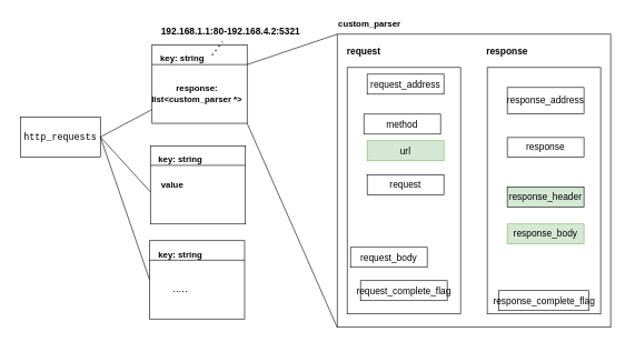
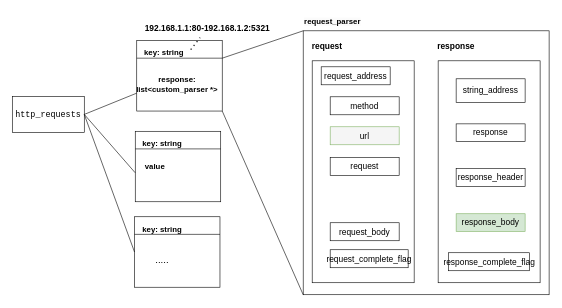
  <mxCell id="0" />
  <mxCell id="1" parent="0" />
  <mxCell id="2" value="" style="rounded=0;whiteSpace=wrap;html=1;" vertex="1" parent="1"><mxGeometry x="505" y="50.63" width="410" height="440" as="geometry" /></mxCell>
- <mxCell id="3" value="&lt;div style=&quot;font-family: &amp;quot;JetBrains Mono&amp;quot;, &amp;quot;Fira Code&amp;quot;, Menlo, Monaco, &amp;quot;Courier New&amp;quot;, monospace, Consolas, &amp;quot;Courier New&amp;quot;, monospace; line-height: 24px;&quot;&gt;&lt;font style=&quot;font-size: 14px;&quot;&gt;http_requests&lt;/font&gt;&lt;/div&gt;" style="rounded=0;whiteSpace=wrap;html=1;" vertex="1" parent="1"><mxGeometry x="30" y="175" width="120" height="60" as="geometry" /></mxCell>
+ <mxCell id="3" value="&lt;div style=&quot;font-family: &amp;quot;JetBrains Mono&amp;quot;, &amp;quot;Fira Code&amp;quot;, Menlo, Monaco, &amp;quot;Courier New&amp;quot;, monospace, Consolas, &amp;quot;Courier New&amp;quot;, monospace; line-height: 24px;&quot;&gt;&lt;font style=&quot;font-size: 14px;&quot;&gt;http_requests&lt;/font&gt;&lt;/div&gt;" style="rounded=0;whiteSpace=wrap;html=1;" vertex="1" parent="1"><mxGeometry x="20" y="160" width="120" height="60" as="geometry" /></mxCell>
  <mxCell id="4" value="" style="rounded=0;whiteSpace=wrap;html=1;" vertex="1" parent="1"><mxGeometry x="520" y="100.63" width="170" height="370" as="geometry" /></mxCell>
  <mxCell id="5" value="" style="rounded=0;whiteSpace=wrap;html=1;" vertex="1" parent="1"><mxGeometry x="730" y="100.63" width="170" height="370" as="geometry" /></mxCell>
  <mxCell id="6" value="&lt;font style=&quot;font-size: 14px;&quot;&gt;&lt;b&gt;request&lt;/b&gt;&lt;/font&gt;" style="text;html=1;strokeColor=none;fillColor=none;align=center;verticalAlign=middle;whiteSpace=wrap;rounded=0;" vertex="1" parent="1"><mxGeometry x="515" y="60.63" width="60" height="30" as="geometry" /></mxCell>
  <mxCell id="7" value="&lt;font style=&quot;font-size: 14px;&quot;&gt;&lt;b&gt;response&lt;/b&gt;&lt;/font&gt;" style="text;html=1;strokeColor=none;fillColor=none;align=center;verticalAlign=middle;whiteSpace=wrap;rounded=0;" vertex="1" parent="1"><mxGeometry x="730" y="60.63" width="60" height="30" as="geometry" /></mxCell>
- <mxCell id="8" value="&lt;font style=&quot;font-size: 14px;&quot;&gt;method&lt;/font&gt;" style="rounded=0;whiteSpace=wrap;html=1;" vertex="1" parent="1"><mxGeometry x="545" y="170.63" width="115" height="30" as="geometry" /></mxCell>
- <mxCell id="9" value="&lt;font style=&quot;font-size: 14px;&quot;&gt;url&lt;/font&gt;" style="rounded=0;whiteSpace=wrap;html=1;fillColor=#d5e8d4;strokeColor=#82b366;" vertex="1" parent="1"><mxGeometry x="550" y="210.63" width="115" height="30" as="geometry" /></mxCell>
- <mxCell id="10" value="&lt;font style=&quot;font-size: 14px;&quot;&gt;request_address&lt;/font&gt;" style="rounded=0;whiteSpace=wrap;html=1;" vertex="1" parent="1"><mxGeometry x="550" y="110.63" width="115" height="30" as="geometry" /></mxCell>
+ <mxCell id="8" value="&lt;font style=&quot;font-size: 14px;&quot;&gt;method&lt;/font&gt;" style="rounded=0;whiteSpace=wrap;html=1;" vertex="1" parent="1"><mxGeometry x="550" y="160.63" width="115" height="30" as="geometry" /></mxCell>
+ <mxCell id="9" value="&lt;font style=&quot;font-size: 14px;&quot;&gt;url&lt;/font&gt;" style="rounded=0;whiteSpace=wrap;html=1;fillColor=#f5f5f5;strokeColor=#82b366;" vertex="1" parent="1"><mxGeometry x="550" y="210.63" width="115" height="30" as="geometry" /></mxCell>
+ <mxCell id="10" value="&lt;font style=&quot;font-size: 14px;&quot;&gt;request_address&lt;/font&gt;" style="rounded=0;whiteSpace=wrap;html=1;" vertex="1" parent="1"><mxGeometry x="535" y="110.63" width="115" height="30" as="geometry" /></mxCell>
  <mxCell id="11" value="&lt;font style=&quot;font-size: 14px;&quot;&gt;request&lt;/font&gt;" style="rounded=0;whiteSpace=wrap;html=1;" vertex="1" parent="1"><mxGeometry x="550" y="261.88" width="115" height="30" as="geometry" /></mxCell>
- <mxCell id="12" value="&lt;font style=&quot;font-size: 14px;&quot;&gt;request_body&lt;/font&gt;" style="rounded=0;whiteSpace=wrap;html=1;" vertex="1" parent="1"><mxGeometry x="525" y="370.63" width="115" height="30" as="geometry" /></mxCell>
- <mxCell id="13" value="&lt;font style=&quot;font-size: 14px;&quot;&gt;request_complete_flag&lt;/font&gt;" style="rounded=0;whiteSpace=wrap;html=1;" vertex="1" parent="1"><mxGeometry x="540" y="420.63" width="130" height="30" as="geometry" /></mxCell>
- <mxCell id="14" value="&lt;font style=&quot;font-size: 14px;&quot;&gt;response_address&lt;/font&gt;" style="rounded=0;whiteSpace=wrap;html=1;" vertex="1" parent="1"><mxGeometry x="760" y="130.63" width="115" height="39.37" as="geometry" /></mxCell>
+ <mxCell id="12" value="&lt;font style=&quot;font-size: 14px;&quot;&gt;request_body&lt;/font&gt;" style="rounded=0;whiteSpace=wrap;html=1;" vertex="1" parent="1"><mxGeometry x="550" y="370.63" width="115" height="30" as="geometry" /></mxCell>
+ <mxCell id="13" value="&lt;font style=&quot;font-size: 14px;&quot;&gt;request_complete_flag&lt;/font&gt;" style="rounded=0;whiteSpace=wrap;html=1;" vertex="1" parent="1"><mxGeometry x="550" y="415.63" width="130" height="30" as="geometry" /></mxCell>
+ <mxCell id="14" value="&lt;font style=&quot;font-size: 14px;&quot;&gt;string_address&lt;/font&gt;" style="rounded=0;whiteSpace=wrap;html=1;" vertex="1" parent="1"><mxGeometry x="760" y="130.63" width="115" height="39.37" as="geometry" /></mxCell>
  <mxCell id="15" value="&lt;font style=&quot;font-size: 14px;&quot;&gt;response&lt;/font&gt;" style="rounded=0;whiteSpace=wrap;html=1;" vertex="1" parent="1"><mxGeometry x="760" y="205.76" width="115" height="29.37" as="geometry" /></mxCell>
- <mxCell id="16" value="&lt;font style=&quot;font-size: 14px;&quot;&gt;response_header&lt;/font&gt;" style="rounded=0;whiteSpace=wrap;html=1;fillColor=#d5e8d4;" vertex="1" parent="1"><mxGeometry x="760" y="280" width="115" height="30" as="geometry" /></mxCell>
- <mxCell id="17" value="&lt;font style=&quot;font-size: 14px;&quot;&gt;response_body&lt;/font&gt;" style="rounded=0;whiteSpace=wrap;html=1;fillColor=#d5e8d4;strokeColor=#82b366;" vertex="1" parent="1"><mxGeometry x="760" y="335.63" width="115" height="29.37" as="geometry" /></mxCell>
- <mxCell id="18" value="&lt;font style=&quot;font-size: 14px;&quot;&gt;response_complete_flag&lt;/font&gt;" style="rounded=0;whiteSpace=wrap;html=1;" vertex="1" parent="1"><mxGeometry x="747.5" y="435.63" width="135" height="30" as="geometry" /></mxCell>
+ <mxCell id="16" value="&lt;font style=&quot;font-size: 14px;&quot;&gt;response_header&lt;/font&gt;" style="rounded=0;whiteSpace=wrap;html=1;" vertex="1" parent="1"><mxGeometry x="760" y="280" width="115" height="30" as="geometry" /></mxCell>
+ <mxCell id="17" value="&lt;font style=&quot;font-size: 14px;&quot;&gt;response_body&lt;/font&gt;" style="rounded=0;whiteSpace=wrap;html=1;fillColor=#d5e8d4;strokeColor=#82b366;" vertex="1" parent="1"><mxGeometry x="760" y="355.63" width="115" height="29.37" as="geometry" /></mxCell>
+ <mxCell id="18" value="&lt;font style=&quot;font-size: 14px;&quot;&gt;response_complete_flag&lt;/font&gt;" style="rounded=0;whiteSpace=wrap;html=1;" vertex="1" parent="1"><mxGeometry x="747.5" y="420.63" width="135" height="30" as="geometry" /></mxCell>
  <mxCell id="19" value="" style="rounded=0;whiteSpace=wrap;html=1;rotation=90;" vertex="1" parent="1"><mxGeometry x="240" y="54.38" width="117.5" height="142.5" as="geometry" /></mxCell>
  <mxCell id="20" value="" style="endArrow=none;html=1;rounded=0;exitX=0.25;exitY=1;exitDx=0;exitDy=0;entryX=0.25;entryY=0;entryDx=0;entryDy=0;" edge="1" parent="1" source="19" target="19"><mxGeometry width="50" height="50" relative="1" as="geometry"><mxPoint x="372.5" y="151.88" as="sourcePoint" /><mxPoint x="422.5" y="101.88" as="targetPoint" /></mxGeometry></mxCell>
  <mxCell id="21" value="&lt;b&gt;&lt;font style=&quot;font-size: 13px;&quot;&gt;key: string&lt;/font&gt;&lt;/b&gt;" style="text;html=1;strokeColor=none;fillColor=none;align=center;verticalAlign=middle;whiteSpace=wrap;rounded=0;" vertex="1" parent="1"><mxGeometry x="232.5" y="71.88" width="80" height="30" as="geometry" /></mxCell>
- <mxCell id="22" value="&lt;font style=&quot;font-size: 14px;&quot;&gt;&lt;b&gt;192.168.1.1:80-192.168.4.2:5321&lt;/b&gt;&lt;/font&gt;" style="text;html=1;strokeColor=none;fillColor=none;align=center;verticalAlign=middle;whiteSpace=wrap;rounded=0;" vertex="1" parent="1"><mxGeometry x="217.5" y="31.88" width="255" height="30" as="geometry" /></mxCell>
+ <mxCell id="22" value="&lt;font style=&quot;font-size: 14px;&quot;&gt;&lt;b&gt;192.168.1.1:80-192.168.1.2:5321&lt;/b&gt;&lt;/font&gt;" style="text;html=1;strokeColor=none;fillColor=none;align=center;verticalAlign=middle;whiteSpace=wrap;rounded=0;" vertex="1" parent="1"><mxGeometry x="217.5" y="31.88" width="255" height="30" as="geometry" /></mxCell>
  <mxCell id="23" value="" style="endArrow=none;dashed=1;html=1;dashPattern=1 3;strokeWidth=2;rounded=0;" edge="1" parent="1" target="22"><mxGeometry width="50" height="50" relative="1" as="geometry"><mxPoint x="317.5" y="81.88" as="sourcePoint" /><mxPoint x="367.5" y="31.88" as="targetPoint" /></mxGeometry></mxCell>
  <mxCell id="24" value="&lt;b&gt;&lt;font style=&quot;font-size: 13px;&quot;&gt;response: list&amp;lt;custom_parser *&amp;gt;&lt;/font&gt;&lt;/b&gt;" style="text;html=1;strokeColor=none;fillColor=none;align=center;verticalAlign=middle;whiteSpace=wrap;rounded=0;" vertex="1" parent="1"><mxGeometry x="215" y="120" width="160" height="40" as="geometry" /></mxCell>
  <mxCell id="25" value="" style="rounded=0;whiteSpace=wrap;html=1;rotation=90;" vertex="1" parent="1"><mxGeometry x="237.5" y="205.63" width="117.5" height="142.5" as="geometry" /></mxCell>
  <mxCell id="26" value="" style="endArrow=none;html=1;rounded=0;exitX=0.25;exitY=1;exitDx=0;exitDy=0;entryX=0.25;entryY=0;entryDx=0;entryDy=0;" edge="1" parent="1" source="25" target="25"><mxGeometry width="50" height="50" relative="1" as="geometry"><mxPoint x="370" y="303.13" as="sourcePoint" /><mxPoint x="420" y="253.13" as="targetPoint" /></mxGeometry></mxCell>
  <mxCell id="27" value="&lt;b&gt;&lt;font style=&quot;font-size: 13px;&quot;&gt;key: string&lt;/font&gt;&lt;/b&gt;" style="text;html=1;strokeColor=none;fillColor=none;align=center;verticalAlign=middle;whiteSpace=wrap;rounded=0;" vertex="1" parent="1"><mxGeometry x="230" y="223.13" width="80" height="30" as="geometry" /></mxCell>
  <mxCell id="28" value="&lt;b&gt;&lt;font style=&quot;font-size: 13px;&quot;&gt;value&lt;/font&gt;&lt;/b&gt;" style="text;html=1;strokeColor=none;fillColor=none;align=center;verticalAlign=middle;whiteSpace=wrap;rounded=0;" vertex="1" parent="1"><mxGeometry x="217.5" y="258.45" width="80" height="36.87" as="geometry" /></mxCell>
  <mxCell id="29" value="" style="endArrow=none;html=1;rounded=0;exitX=1;exitY=0.5;exitDx=0;exitDy=0;" edge="1" parent="1" source="3" target="19"><mxGeometry width="50" height="50" relative="1" as="geometry"><mxPoint x="145" y="180" as="sourcePoint" /><mxPoint x="185" y="140" as="targetPoint" /></mxGeometry></mxCell>
  <mxCell id="30" value="" style="endArrow=none;html=1;rounded=0;entryX=1;entryY=0.5;entryDx=0;entryDy=0;exitX=0.588;exitY=1.001;exitDx=0;exitDy=0;exitPerimeter=0;" edge="1" parent="1" source="25" target="3"><mxGeometry width="50" height="50" relative="1" as="geometry"><mxPoint x="65" y="380" as="sourcePoint" /><mxPoint x="115" y="330" as="targetPoint" /></mxGeometry></mxCell>
  <mxCell id="31" value="" style="rounded=0;whiteSpace=wrap;html=1;rotation=90;" vertex="1" parent="1"><mxGeometry x="236.25" y="348.13" width="117.5" height="142.5" as="geometry" /></mxCell>
  <mxCell id="32" value="" style="endArrow=none;html=1;rounded=0;exitX=0.25;exitY=1;exitDx=0;exitDy=0;entryX=0.25;entryY=0;entryDx=0;entryDy=0;" edge="1" parent="1" source="31" target="31"><mxGeometry width="50" height="50" relative="1" as="geometry"><mxPoint x="370" y="445.63" as="sourcePoint" /><mxPoint x="420" y="395.63" as="targetPoint" /></mxGeometry></mxCell>
  <mxCell id="33" value="&lt;b&gt;&lt;font style=&quot;font-size: 13px;&quot;&gt;key: string&lt;/font&gt;&lt;/b&gt;" style="text;html=1;strokeColor=none;fillColor=none;align=center;verticalAlign=middle;whiteSpace=wrap;rounded=0;" vertex="1" parent="1"><mxGeometry x="230" y="365.63" width="80" height="30" as="geometry" /></mxCell>
  <mxCell id="34" value="&lt;font style=&quot;font-size: 16px;&quot;&gt;.....&lt;/font&gt;" style="text;html=1;strokeColor=none;fillColor=none;align=center;verticalAlign=middle;whiteSpace=wrap;rounded=0;" vertex="1" parent="1"><mxGeometry x="240.25" y="418.13" width="60" height="30" as="geometry" /></mxCell>
  <mxCell id="35" value="" style="endArrow=none;html=1;rounded=0;entryX=1;entryY=0.5;entryDx=0;entryDy=0;exitX=0.5;exitY=1;exitDx=0;exitDy=0;" edge="1" parent="1" source="31" target="3"><mxGeometry width="50" height="50" relative="1" as="geometry"><mxPoint x="125" y="400" as="sourcePoint" /><mxPoint x="175" y="350" as="targetPoint" /></mxGeometry></mxCell>
  <mxCell id="36" value="" style="endArrow=none;html=1;rounded=0;entryX=0;entryY=0;entryDx=0;entryDy=0;exitX=0.25;exitY=0;exitDx=0;exitDy=0;" edge="1" parent="1" source="19" target="2"><mxGeometry width="50" height="50" relative="1" as="geometry"><mxPoint x="415" y="150" as="sourcePoint" /><mxPoint x="465" y="100" as="targetPoint" /></mxGeometry></mxCell>
  <mxCell id="37" value="" style="endArrow=none;html=1;rounded=0;entryX=1;entryY=0;entryDx=0;entryDy=0;exitX=0;exitY=1;exitDx=0;exitDy=0;" edge="1" parent="1" source="2" target="19"><mxGeometry width="50" height="50" relative="1" as="geometry"><mxPoint x="405" y="300" as="sourcePoint" /><mxPoint x="455" y="250" as="targetPoint" /></mxGeometry></mxCell>
- <mxCell id="38" value="&lt;b style=&quot;border-color: var(--border-color); color: rgb(0, 0, 0); font-family: Helvetica; font-size: 12px; font-style: normal; font-variant-ligatures: normal; font-variant-caps: normal; letter-spacing: normal; orphans: 2; text-align: center; text-indent: 0px; text-transform: none; widows: 2; word-spacing: 0px; -webkit-text-stroke-width: 0px; background-color: rgb(251, 251, 251); text-decoration-thickness: initial; text-decoration-style: initial; text-decoration-color: initial;&quot;&gt;&lt;font style=&quot;border-color: var(--border-color); font-size: 13px;&quot;&gt;custom_parser&lt;/font&gt;&lt;/b&gt;" style="text;whiteSpace=wrap;html=1;" vertex="1" parent="1"><mxGeometry x="505" y="20.63" width="130" height="40" as="geometry" /></mxCell>
+ <mxCell id="38" value="&lt;b style=&quot;border-color: var(--border-color); color: rgb(0, 0, 0); font-family: Helvetica; font-size: 12px; font-style: normal; font-variant-ligatures: normal; font-variant-caps: normal; letter-spacing: normal; orphans: 2; text-align: center; text-indent: 0px; text-transform: none; widows: 2; word-spacing: 0px; -webkit-text-stroke-width: 0px; background-color: rgb(251, 251, 251); text-decoration-thickness: initial; text-decoration-style: initial; text-decoration-color: initial;&quot;&gt;&lt;font style=&quot;border-color: var(--border-color); font-size: 13px;&quot;&gt;request_parser&lt;/font&gt;&lt;/b&gt;" style="text;whiteSpace=wrap;html=1;" vertex="1" parent="1"><mxGeometry x="505" y="20.63" width="130" height="40" as="geometry" /></mxCell>
